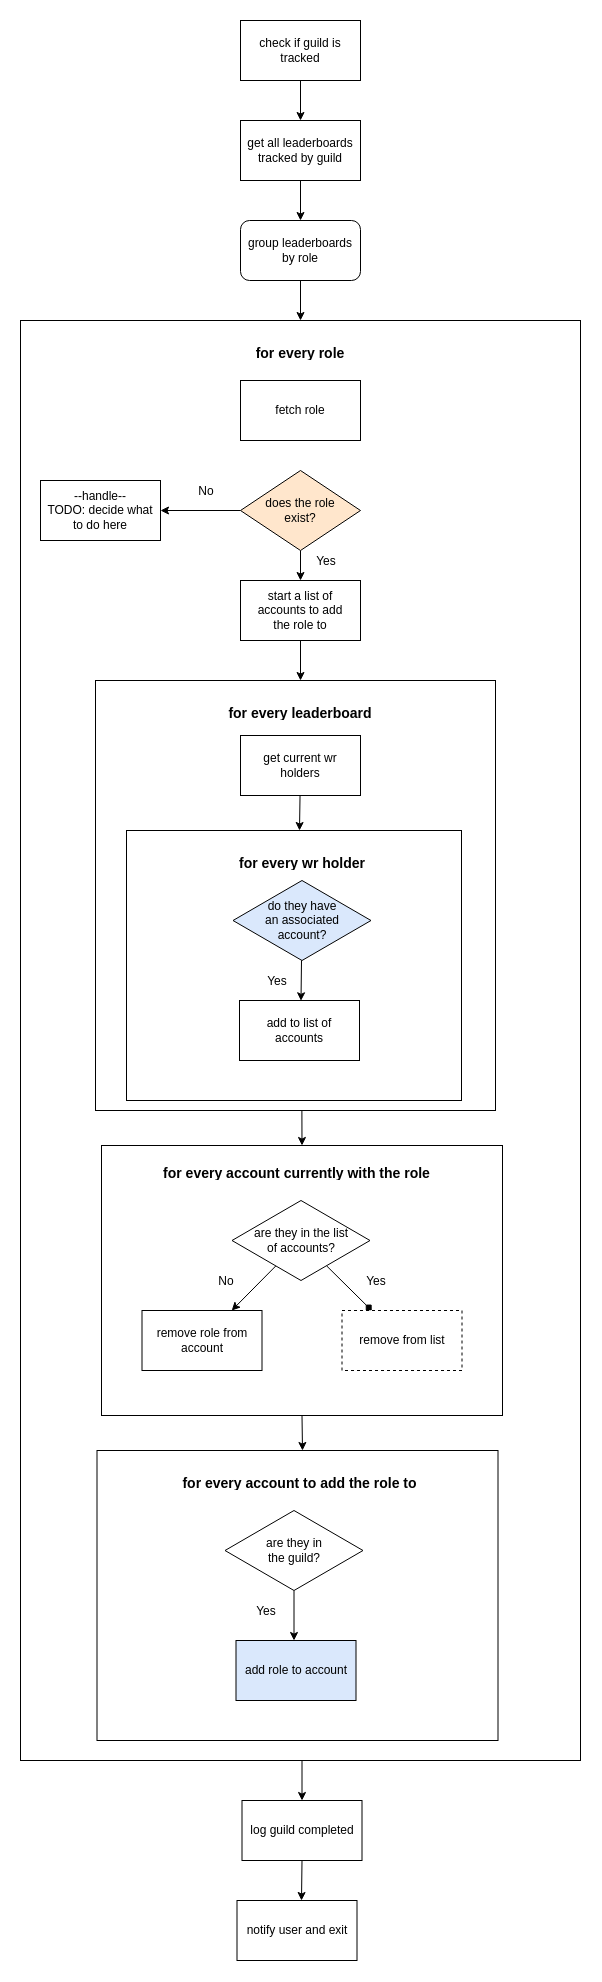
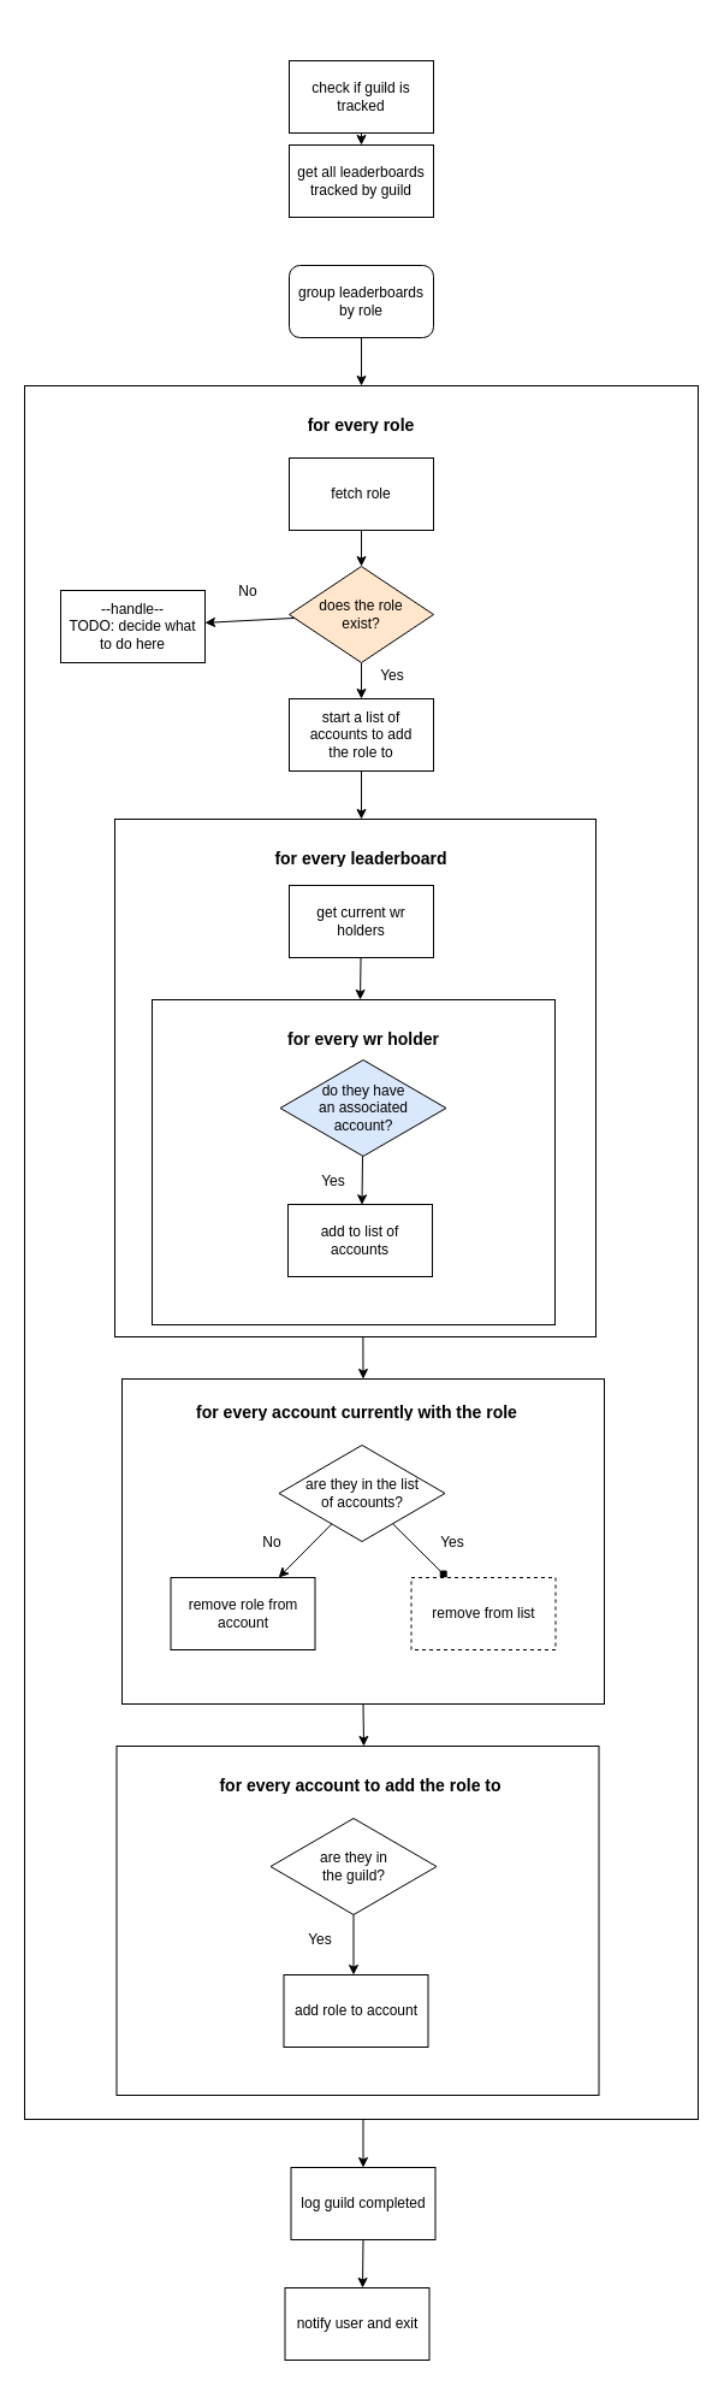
  <mxCell id="0" />
  <mxCell id="1" parent="0" />
  <mxCell id="2" value="" style="whiteSpace=wrap;html=1;rounded=0;" parent="1" vertex="1"><mxGeometry x="20" y="320" width="560" height="1440" as="geometry" /></mxCell>
  <mxCell id="3" value="" style="whiteSpace=wrap;html=1;rounded=0;" parent="1" vertex="1"><mxGeometry x="95" y="680" width="400" height="430" as="geometry" /></mxCell>
  <mxCell id="4" value="" style="whiteSpace=wrap;html=1;rounded=0;" parent="1" vertex="1"><mxGeometry x="126" y="830" width="335" height="270" as="geometry" /></mxCell>
  <mxCell id="5" value="" style="edgeStyle=none;html=1;fontSize=12;exitX=0.5;exitY=1;exitDx=0;exitDy=0;entryX=0.5;entryY=0;entryDx=0;entryDy=0;" parent="1" source="36" edge="1"><mxGeometry relative="1" as="geometry"><mxPoint x="306" y="1860" as="sourcePoint" /><mxPoint x="301" y="1900" as="targetPoint" /></mxGeometry></mxCell>
- <mxCell id="6" value="" style="edgeStyle=none;html=1;fontSize=14;exitX=0.5;exitY=1;exitDx=0;exitDy=0;" parent="1" source="7" target="14" edge="1"><mxGeometry relative="1" as="geometry"><mxPoint x="296.364" y="160" as="sourcePoint" /></mxGeometry></mxCell>
  <mxCell id="7" value="get all leaderboards tracked by guild" style="rounded=0;whiteSpace=wrap;html=1;" parent="1" vertex="1"><mxGeometry x="240" y="120" width="120" height="60" as="geometry" /></mxCell>
  <mxCell id="8" value="" style="edgeStyle=none;html=1;fontSize=14;" parent="1" source="9" edge="1"><mxGeometry relative="1" as="geometry"><mxPoint x="299" y="830" as="targetPoint" /></mxGeometry></mxCell>
  <mxCell id="9" value="get current wr&lt;br&gt;holders" style="rounded=0;whiteSpace=wrap;html=1;" parent="1" vertex="1"><mxGeometry x="240" y="735" width="120" height="60" as="geometry" /></mxCell>
  <mxCell id="10" value="&lt;h1&gt;&lt;font style=&quot;font-size: 14px&quot;&gt;for every role&lt;/font&gt;&lt;/h1&gt;" style="text;html=1;strokeColor=none;fillColor=none;spacing=5;spacingTop=-20;whiteSpace=wrap;overflow=hidden;rounded=0;align=center;" parent="1" vertex="1"><mxGeometry x="220" y="330" width="160" height="30" as="geometry" /></mxCell>
  <mxCell id="11" value="" style="edgeStyle=none;html=1;fontSize=14;" parent="1" source="12" edge="1"><mxGeometry relative="1" as="geometry"><mxPoint x="300.496" y="1000.288" as="targetPoint" /></mxGeometry></mxCell>
  <mxCell id="12" value="do they have&lt;br&gt;an associated&lt;br&gt;account?" style="rhombus;whiteSpace=wrap;html=1;rounded=0;fillColor=#dae8fc;" parent="1" vertex="1"><mxGeometry x="232.5" y="880" width="138" height="80" as="geometry" /></mxCell>
  <mxCell id="13" value="" style="edgeStyle=none;html=1;fontSize=14;entryX=0.5;entryY=0;entryDx=0;entryDy=0;" parent="1" source="14" target="2" edge="1"><mxGeometry relative="1" as="geometry" /></mxCell>
  <mxCell id="14" value="group leaderboards&lt;br&gt;by role" style="whiteSpace=wrap;html=1;rounded=1;" parent="1" vertex="1"><mxGeometry x="240" y="220" width="120" height="60" as="geometry" /></mxCell>
  <mxCell id="15" value="&lt;h1&gt;&lt;font style=&quot;font-size: 14px&quot;&gt;for every leaderboard&lt;/font&gt;&lt;/h1&gt;" style="text;html=1;strokeColor=none;fillColor=none;spacing=5;spacingTop=-20;whiteSpace=wrap;overflow=hidden;rounded=0;align=center;" parent="1" vertex="1"><mxGeometry x="220" y="690" width="160" height="30" as="geometry" /></mxCell>
  <mxCell id="16" value="" style="edgeStyle=none;html=1;fontSize=14;exitX=0.516;exitY=1;exitDx=0;exitDy=0;entryX=0.5;entryY=0;entryDx=0;entryDy=0;exitPerimeter=0;" parent="1" edge="1" target="21" source="3"><mxGeometry relative="1" as="geometry"><mxPoint x="300" y="1100" as="sourcePoint" /><mxPoint x="295" y="1140" as="targetPoint" /></mxGeometry></mxCell>
  <mxCell id="17" value="add to list of&lt;br&gt;accounts" style="whiteSpace=wrap;html=1;rounded=0;" parent="1" vertex="1"><mxGeometry x="239" y="1000" width="120" height="60" as="geometry" /></mxCell>
  <mxCell id="18" value="" style="edgeStyle=none;html=1;fontSize=14;" parent="1" source="19" edge="1"><mxGeometry relative="1" as="geometry"><mxPoint x="300" y="680" as="targetPoint" /></mxGeometry></mxCell>
  <mxCell id="19" value="start a list of&lt;br&gt;accounts to add&lt;br&gt;the role to" style="rounded=0;whiteSpace=wrap;html=1;" parent="1" vertex="1"><mxGeometry x="240" y="580" width="120" height="60" as="geometry" /></mxCell>
  <mxCell id="20" value="" style="edgeStyle=none;html=1;fontSize=12;exitX=0.5;exitY=1;exitDx=0;exitDy=0;" parent="1" source="21" edge="1"><mxGeometry relative="1" as="geometry"><mxPoint x="295.657" y="1410" as="sourcePoint" /><mxPoint x="302" y="1450" as="targetPoint" /></mxGeometry></mxCell>
  <mxCell id="21" value="" style="whiteSpace=wrap;html=1;rounded=0;" parent="1" vertex="1"><mxGeometry x="101" y="1145" width="401" height="270" as="geometry" /></mxCell>
  <mxCell id="22" value="&lt;h1&gt;&lt;font style=&quot;font-size: 14px&quot;&gt;for every account currently with the role&lt;/font&gt;&lt;/h1&gt;" style="text;html=1;strokeColor=none;fillColor=none;spacing=5;spacingTop=-20;whiteSpace=wrap;overflow=hidden;rounded=0;align=center;" parent="1" vertex="1"><mxGeometry x="153" y="1150" width="287" height="30" as="geometry" /></mxCell>
  <mxCell id="23" value="&lt;font style=&quot;font-size: 12px&quot;&gt;Yes&lt;/font&gt;" style="text;html=1;strokeColor=none;fillColor=none;align=center;verticalAlign=middle;whiteSpace=wrap;rounded=0;fontSize=14;" parent="1" vertex="1"><mxGeometry x="261.5" y="970" width="30" height="20" as="geometry" /></mxCell>
  <mxCell id="24" value="&lt;font style=&quot;font-size: 12px&quot;&gt;Yes&lt;/font&gt;" style="text;html=1;strokeColor=none;fillColor=none;align=center;verticalAlign=middle;whiteSpace=wrap;rounded=0;fontSize=14;" parent="1" vertex="1"><mxGeometry x="251" y="1600" width="30" height="20" as="geometry" /></mxCell>
  <mxCell id="25" value="" style="edgeStyle=none;html=1;fontSize=12;endArrow=diamond;" parent="1" source="27" target="28" edge="1"><mxGeometry relative="1" as="geometry" /></mxCell>
  <mxCell id="26" value="" style="edgeStyle=none;html=1;fontSize=12;" parent="1" source="27" target="29" edge="1"><mxGeometry relative="1" as="geometry" /></mxCell>
  <mxCell id="27" value="are they in the list&lt;br&gt;of accounts?" style="rhombus;whiteSpace=wrap;html=1;rounded=0;" parent="1" vertex="1"><mxGeometry x="231.5" y="1200" width="138" height="80" as="geometry" /></mxCell>
  <mxCell id="28" value="remove from list" style="whiteSpace=wrap;html=1;rounded=0;dashed=1;" parent="1" vertex="1"><mxGeometry x="341.5" y="1310" width="120" height="60" as="geometry" /></mxCell>
  <mxCell id="29" value="remove role from&lt;br&gt;account" style="whiteSpace=wrap;html=1;rounded=0;" parent="1" vertex="1"><mxGeometry x="141.5" y="1310" width="120" height="60" as="geometry" /></mxCell>
  <mxCell id="30" value="&lt;font style=&quot;font-size: 12px&quot;&gt;Yes&lt;/font&gt;" style="text;html=1;strokeColor=none;fillColor=none;align=center;verticalAlign=middle;whiteSpace=wrap;rounded=0;fontSize=14;" parent="1" vertex="1"><mxGeometry x="360.5" y="1270" width="30" height="20" as="geometry" /></mxCell>
  <mxCell id="31" value="&lt;font style=&quot;font-size: 12px&quot;&gt;No&lt;/font&gt;" style="text;html=1;strokeColor=none;fillColor=none;align=center;verticalAlign=middle;whiteSpace=wrap;rounded=0;fontSize=14;" parent="1" vertex="1"><mxGeometry x="210.5" y="1270" width="30" height="20" as="geometry" /></mxCell>
  <mxCell id="32" value="" style="edgeStyle=none;html=1;fontSize=12;exitX=0.5;exitY=1;exitDx=0;exitDy=0;" parent="1" target="36" edge="1"><mxGeometry relative="1" as="geometry"><mxPoint x="301.5" y="1760" as="sourcePoint" /></mxGeometry></mxCell>
  <mxCell id="33" value="" style="whiteSpace=wrap;html=1;rounded=0;" parent="1" vertex="1"><mxGeometry x="96.5" y="1450" width="401" height="290" as="geometry" /></mxCell>
  <mxCell id="34" value="&lt;h1&gt;&lt;font style=&quot;font-size: 14px&quot;&gt;for every account to add the role to&lt;/font&gt;&lt;/h1&gt;" style="text;html=1;strokeColor=none;fillColor=none;spacing=5;spacingTop=-20;whiteSpace=wrap;overflow=hidden;rounded=0;align=center;" parent="1" vertex="1"><mxGeometry x="155.5" y="1460" width="287" height="30" as="geometry" /></mxCell>
- <mxCell id="35" value="add role to account" style="whiteSpace=wrap;html=1;rounded=0;fillColor=#dae8fc;" parent="1" vertex="1"><mxGeometry x="235.5" y="1640" width="120" height="60" as="geometry" /></mxCell>
+ <mxCell id="35" value="add role to account" style="whiteSpace=wrap;html=1;rounded=0;" parent="1" vertex="1"><mxGeometry x="235.5" y="1640" width="120" height="60" as="geometry" /></mxCell>
  <mxCell id="36" value="log guild completed" style="whiteSpace=wrap;html=1;rounded=0;" parent="1" vertex="1"><mxGeometry x="241.5" y="1800" width="120" height="60" as="geometry" /></mxCell>
  <mxCell id="37" value="notify user and exit" style="whiteSpace=wrap;html=1;rounded=0;" parent="1" vertex="1"><mxGeometry x="236.5" y="1900" width="120" height="60" as="geometry" /></mxCell>
+ <mxCell id="38" value="" style="edgeStyle=none;html=1;" parent="1" source="39" target="44" edge="1"><mxGeometry relative="1" as="geometry" /></mxCell>
  <mxCell id="39" value="fetch role" style="rounded=0;whiteSpace=wrap;html=1;" parent="1" vertex="1"><mxGeometry x="240" y="380" width="120" height="60" as="geometry" /></mxCell>
  <mxCell id="40" value="" style="edgeStyle=none;html=1;entryX=0.5;entryY=0;entryDx=0;entryDy=0;" parent="1" source="41" target="7" edge="1"><mxGeometry relative="1" as="geometry" /></mxCell>
- <mxCell id="41" value="check if guild is tracked" style="rounded=0;whiteSpace=wrap;html=1;" parent="1" vertex="1"><mxGeometry x="240" y="20" width="120" height="60" as="geometry" /></mxCell>
+ <mxCell id="41" value="check if guild is tracked" style="rounded=0;whiteSpace=wrap;html=1;" parent="1" vertex="1"><mxGeometry x="240" y="50" width="120" height="60" as="geometry" /></mxCell>
  <mxCell id="42" value="" style="edgeStyle=none;html=1;exitX=0.5;exitY=1;exitDx=0;exitDy=0;" parent="1" source="44" edge="1"><mxGeometry relative="1" as="geometry"><mxPoint x="300" y="540" as="sourcePoint" /><mxPoint x="300" y="580" as="targetPoint" /></mxGeometry></mxCell>
  <mxCell id="43" value="" style="edgeStyle=none;html=1;" parent="1" source="44" target="45" edge="1"><mxGeometry relative="1" as="geometry" /></mxCell>
  <mxCell id="44" value="does the role&lt;br&gt;exist?" style="rhombus;whiteSpace=wrap;html=1;rounded=0;fillColor=#ffe6cc;" parent="1" vertex="1"><mxGeometry x="240" y="470" width="120" height="80" as="geometry" /></mxCell>
- <mxCell id="45" value="--handle--&lt;br&gt;TODO: decide what to do here" style="whiteSpace=wrap;html=1;rounded=0;" parent="1" vertex="1"><mxGeometry x="40" y="480" width="120" height="60" as="geometry" /></mxCell>
+ <mxCell id="45" value="--handle--&lt;br&gt;TODO: decide what to do here" style="whiteSpace=wrap;html=1;rounded=0;" parent="1" vertex="1"><mxGeometry x="50" y="490" width="120" height="60" as="geometry" /></mxCell>
  <mxCell id="46" value="&lt;font style=&quot;font-size: 12px&quot;&gt;Yes&lt;/font&gt;" style="text;html=1;strokeColor=none;fillColor=none;align=center;verticalAlign=middle;whiteSpace=wrap;rounded=0;fontSize=14;" parent="1" vertex="1"><mxGeometry x="311" y="550" width="30" height="20" as="geometry" /></mxCell>
  <mxCell id="47" value="&lt;font style=&quot;font-size: 12px&quot;&gt;No&lt;/font&gt;" style="text;html=1;strokeColor=none;fillColor=none;align=center;verticalAlign=middle;whiteSpace=wrap;rounded=0;fontSize=14;" parent="1" vertex="1"><mxGeometry x="191" y="480" width="30" height="20" as="geometry" /></mxCell>
  <mxCell id="48" value="&lt;h1&gt;&lt;font style=&quot;font-size: 14px&quot;&gt;for every wr holder&lt;/font&gt;&lt;/h1&gt;" style="text;html=1;strokeColor=none;fillColor=none;spacing=5;spacingTop=-20;whiteSpace=wrap;overflow=hidden;rounded=0;align=center;" parent="1" vertex="1"><mxGeometry x="221.5" y="840" width="160" height="30" as="geometry" /></mxCell>
  <mxCell id="49" value="" style="edgeStyle=none;html=1;fontSize=14;" edge="1" parent="1" source="50"><mxGeometry relative="1" as="geometry"><mxPoint x="293.5" y="1640" as="targetPoint" /></mxGeometry></mxCell>
  <mxCell id="50" value="are they in&lt;br&gt;the guild?" style="rhombus;whiteSpace=wrap;html=1;rounded=0;" vertex="1" parent="1"><mxGeometry x="224.5" y="1510" width="138" height="80" as="geometry" /></mxCell>
  <mxCell id="51" value="&lt;font style=&quot;font-size: 12px&quot;&gt;Yes&lt;/font&gt;" style="text;html=1;strokeColor=none;fillColor=none;align=center;verticalAlign=middle;whiteSpace=wrap;rounded=0;fontSize=14;" vertex="1" parent="1"><mxGeometry x="251" y="1600" width="30" height="20" as="geometry" /></mxCell>
